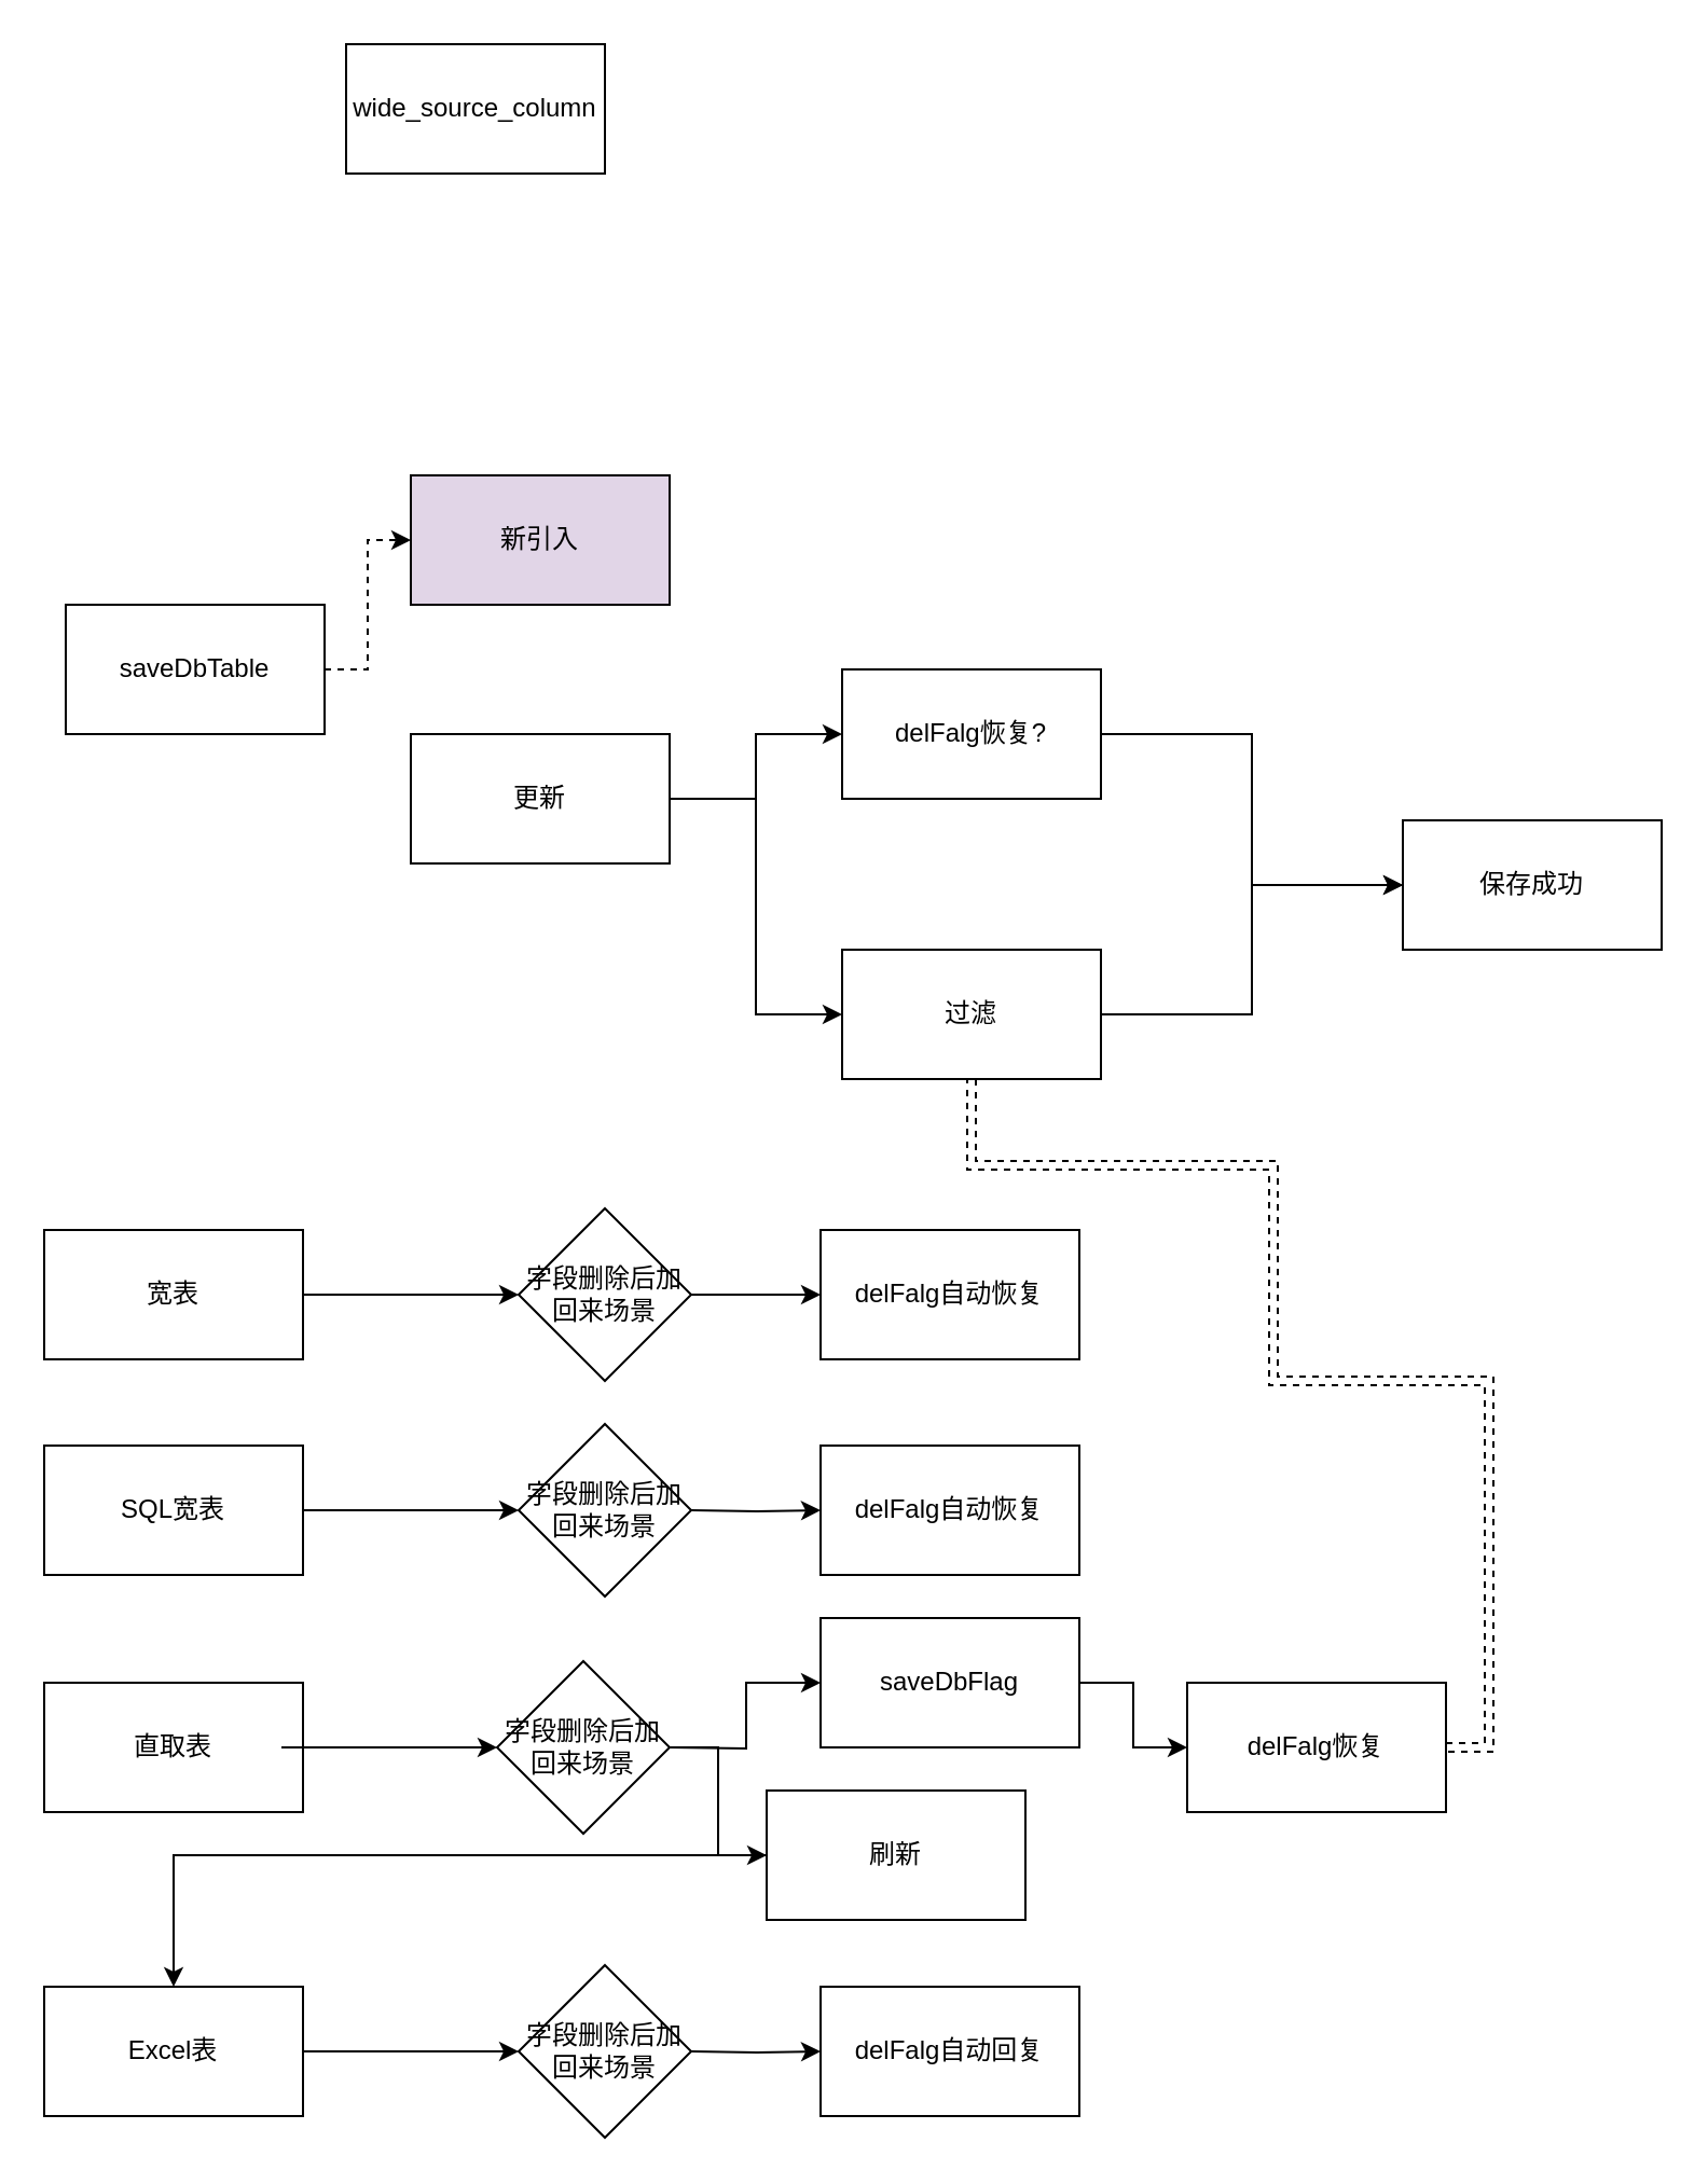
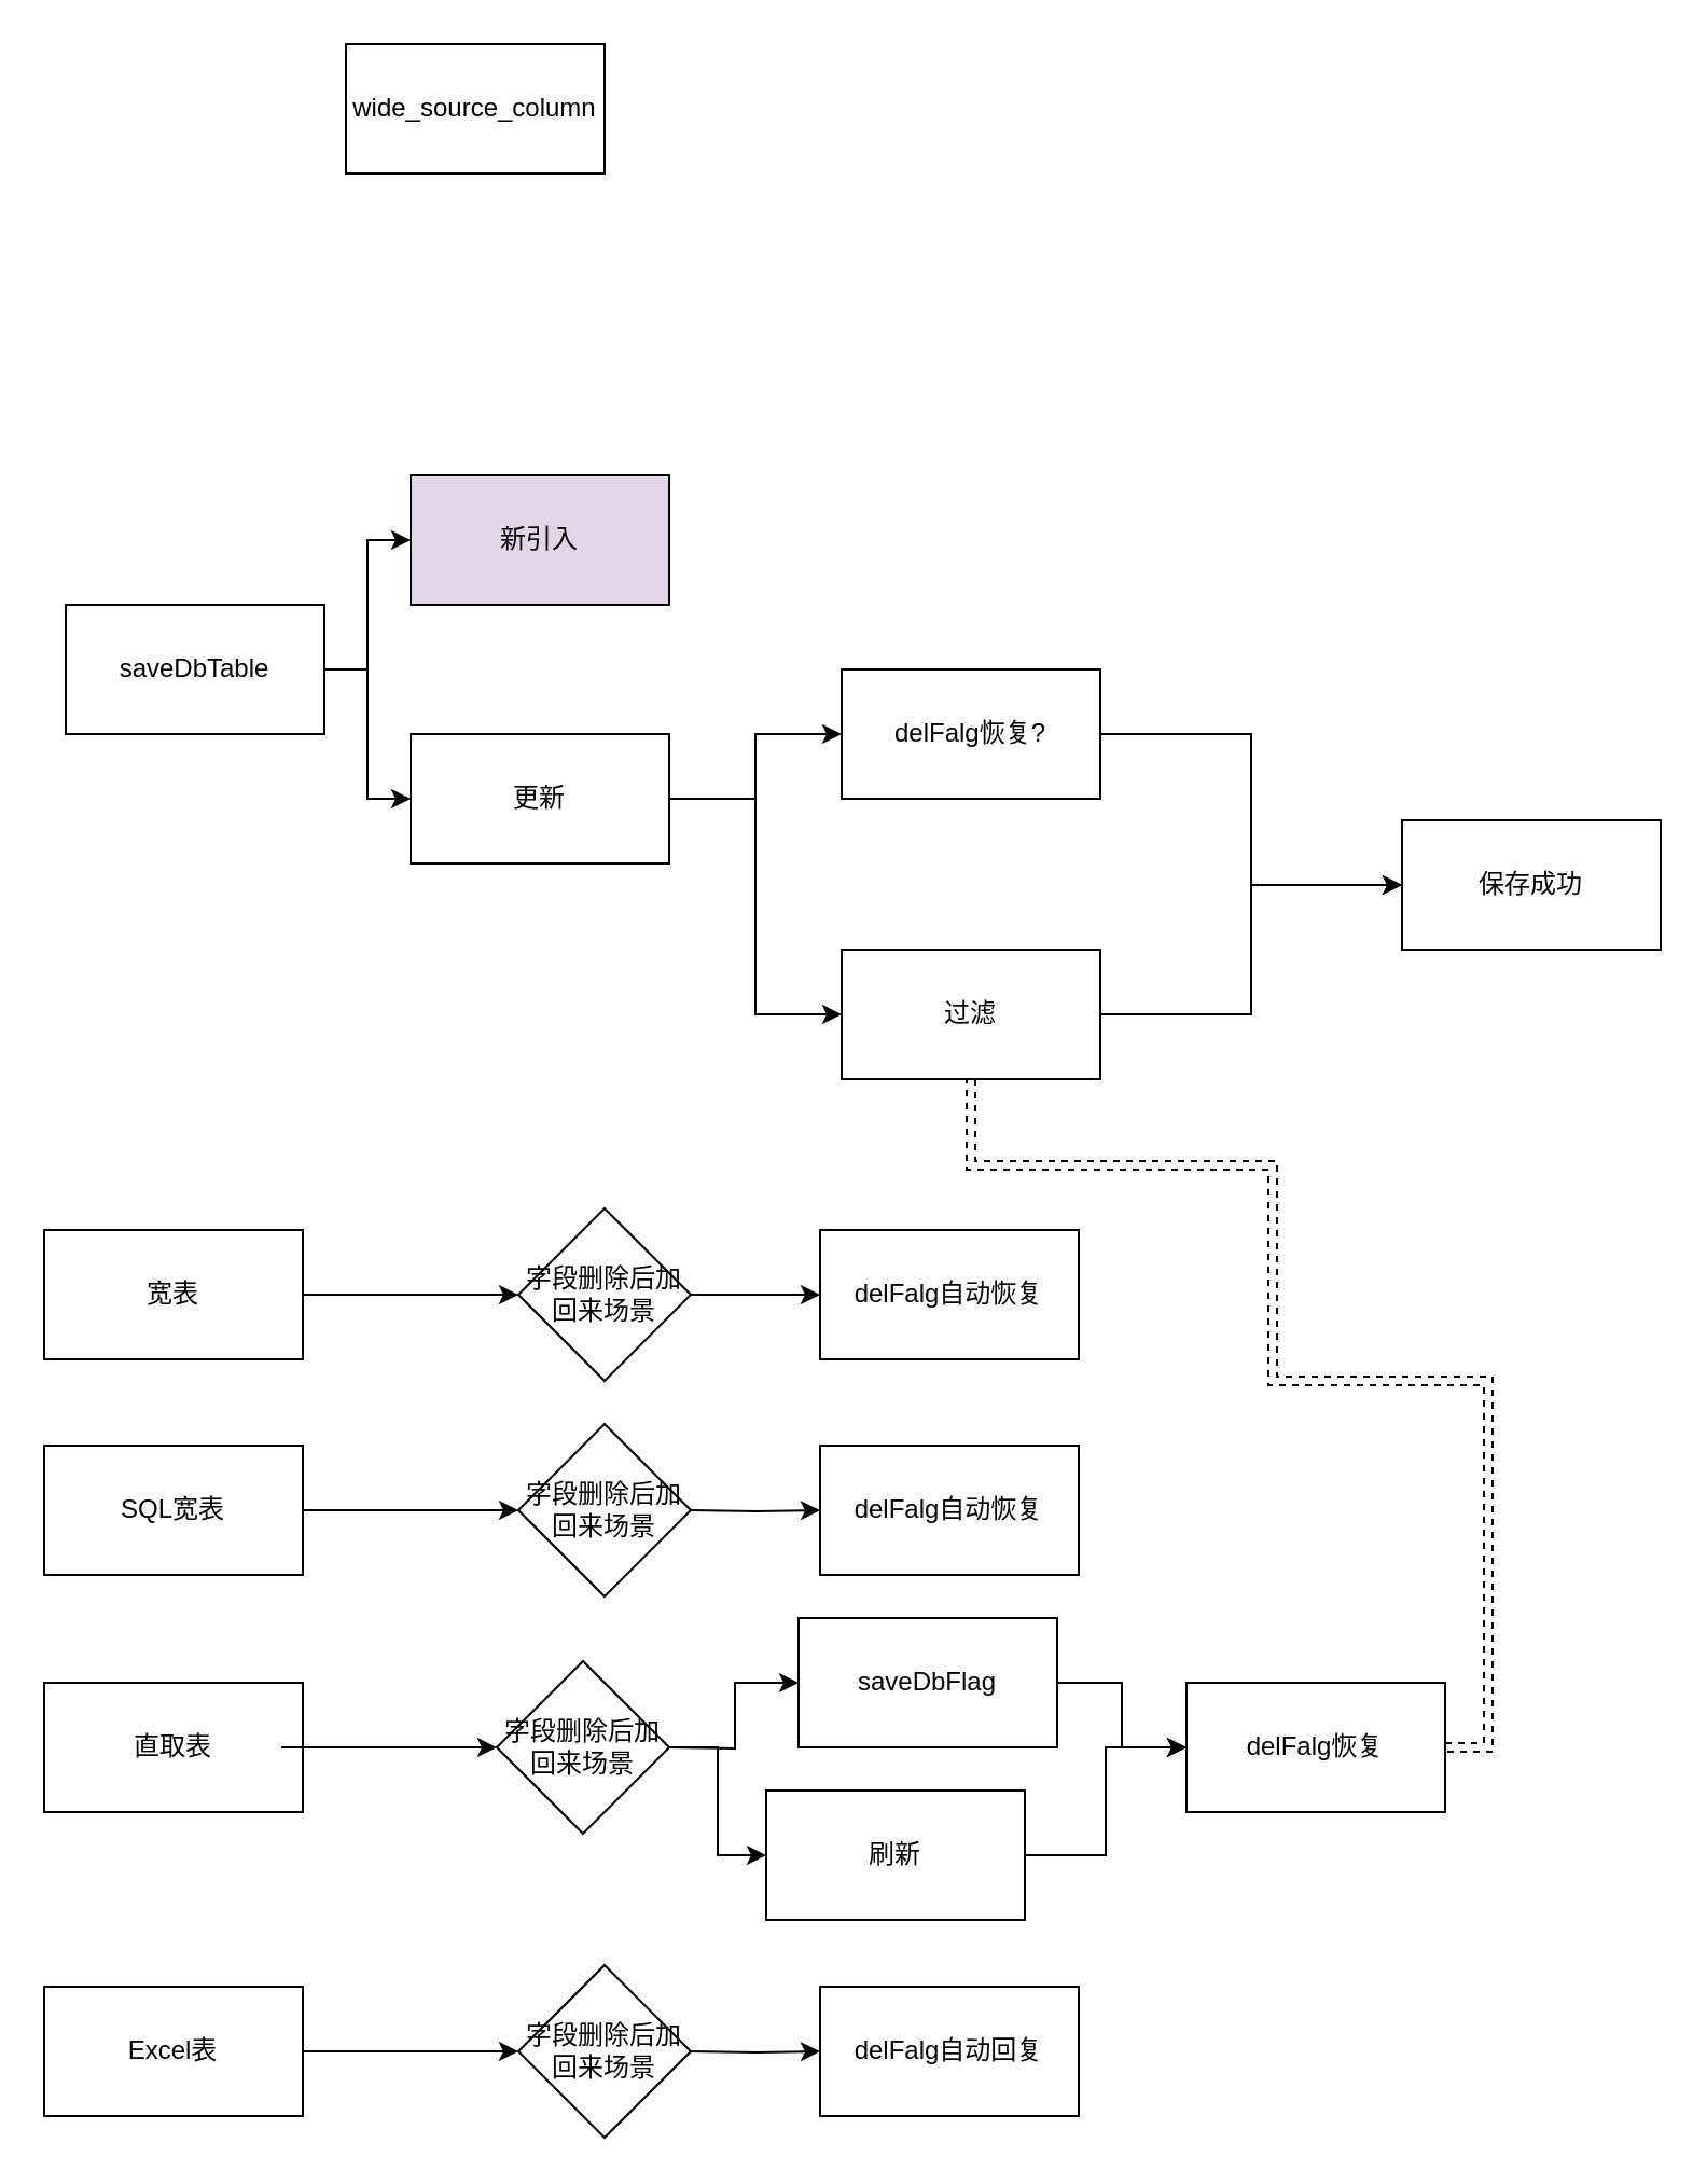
  <mxCell id="0" />
  <mxCell id="1" parent="0" />
- <mxCell id="2" style="edgeStyle=orthogonalEdgeStyle;rounded=0;orthogonalLoop=1;jettySize=auto;html=1;exitX=1;exitY=0.5;exitDx=0;exitDy=0;entryX=0;entryY=0.5;entryDx=0;entryDy=0;dashed=1;" edge="1" parent="1" source="4" target="11"><mxGeometry relative="1" as="geometry" /></mxCell>
+ <mxCell id="2" style="edgeStyle=orthogonalEdgeStyle;rounded=0;orthogonalLoop=1;jettySize=auto;html=1;exitX=1;exitY=0.5;exitDx=0;exitDy=0;entryX=0;entryY=0.5;entryDx=0;entryDy=0;" edge="1" parent="1" source="4" target="11"><mxGeometry relative="1" as="geometry" /></mxCell>
+ <mxCell id="3" style="edgeStyle=orthogonalEdgeStyle;rounded=0;orthogonalLoop=1;jettySize=auto;html=1;exitX=1;exitY=0.5;exitDx=0;exitDy=0;entryX=0;entryY=0.5;entryDx=0;entryDy=0;" edge="1" parent="1" source="4" target="10"><mxGeometry relative="1" as="geometry" /></mxCell>
  <mxCell id="4" value="saveDbTable" style="rounded=0;whiteSpace=wrap;html=1;" vertex="1" parent="1"><mxGeometry x="30" y="280" width="120" height="60" as="geometry" /></mxCell>
  <mxCell id="5" value="wide_source_column" style="rounded=0;whiteSpace=wrap;html=1;" vertex="1" parent="1"><mxGeometry x="160" y="20" width="120" height="60" as="geometry" /></mxCell>
  <mxCell id="6" value="" style="edgeStyle=orthogonalEdgeStyle;rounded=0;orthogonalLoop=1;jettySize=auto;html=1;" edge="1" parent="1" source="7" target="21"><mxGeometry relative="1" as="geometry" /></mxCell>
  <mxCell id="7" value="宽表" style="rounded=0;whiteSpace=wrap;html=1;" vertex="1" parent="1"><mxGeometry x="20" y="570" width="120" height="60" as="geometry" /></mxCell>
  <mxCell id="8" value="" style="edgeStyle=orthogonalEdgeStyle;rounded=0;orthogonalLoop=1;jettySize=auto;html=1;" edge="1" parent="1" source="10" target="13"><mxGeometry relative="1" as="geometry" /></mxCell>
  <mxCell id="9" style="edgeStyle=orthogonalEdgeStyle;rounded=0;orthogonalLoop=1;jettySize=auto;html=1;exitX=1;exitY=0.5;exitDx=0;exitDy=0;entryX=0;entryY=0.5;entryDx=0;entryDy=0;" edge="1" parent="1" source="10" target="16"><mxGeometry relative="1" as="geometry" /></mxCell>
  <mxCell id="10" value="更新" style="rounded=0;whiteSpace=wrap;html=1;" vertex="1" parent="1"><mxGeometry x="190" y="340" width="120" height="60" as="geometry" /></mxCell>
  <mxCell id="11" value="新引入" style="rounded=0;whiteSpace=wrap;html=1;fillColor=#e1d5e7;" vertex="1" parent="1"><mxGeometry x="190" y="220" width="120" height="60" as="geometry" /></mxCell>
  <mxCell id="12" style="edgeStyle=orthogonalEdgeStyle;rounded=0;orthogonalLoop=1;jettySize=auto;html=1;exitX=1;exitY=0.5;exitDx=0;exitDy=0;entryX=0;entryY=0.5;entryDx=0;entryDy=0;" edge="1" parent="1" source="13" target="40"><mxGeometry relative="1" as="geometry" /></mxCell>
  <mxCell id="13" value="delFalg恢复?" style="whiteSpace=wrap;html=1;rounded=0;" vertex="1" parent="1"><mxGeometry x="390" y="310" width="120" height="60" as="geometry" /></mxCell>
  <mxCell id="14" style="edgeStyle=orthogonalEdgeStyle;rounded=0;orthogonalLoop=1;jettySize=auto;html=1;exitX=0.5;exitY=1;exitDx=0;exitDy=0;entryX=1;entryY=0.5;entryDx=0;entryDy=0;shape=link;dashed=1;" edge="1" parent="1" source="16" target="39"><mxGeometry relative="1" as="geometry"><Array as="points"><mxPoint x="450" y="540" /><mxPoint x="590" y="540" /><mxPoint x="590" y="640" /><mxPoint x="690" y="640" /><mxPoint x="690" y="810" /></Array></mxGeometry></mxCell>
  <mxCell id="15" style="edgeStyle=orthogonalEdgeStyle;rounded=0;orthogonalLoop=1;jettySize=auto;html=1;exitX=1;exitY=0.5;exitDx=0;exitDy=0;entryX=0;entryY=0.5;entryDx=0;entryDy=0;" edge="1" parent="1" source="16" target="40"><mxGeometry relative="1" as="geometry" /></mxCell>
  <mxCell id="16" value="过滤" style="whiteSpace=wrap;html=1;rounded=0;" vertex="1" parent="1"><mxGeometry x="390" y="440" width="120" height="60" as="geometry" /></mxCell>
  <mxCell id="17" value="SQL宽表" style="rounded=0;whiteSpace=wrap;html=1;" vertex="1" parent="1"><mxGeometry x="20" y="670" width="120" height="60" as="geometry" /></mxCell>
  <mxCell id="18" value="直取表" style="rounded=0;whiteSpace=wrap;html=1;" vertex="1" parent="1"><mxGeometry x="20" y="780" width="120" height="60" as="geometry" /></mxCell>
  <mxCell id="19" value="Excel表" style="rounded=0;whiteSpace=wrap;html=1;" vertex="1" parent="1"><mxGeometry x="20" y="921" width="120" height="60" as="geometry" /></mxCell>
  <mxCell id="20" value="" style="edgeStyle=orthogonalEdgeStyle;rounded=0;orthogonalLoop=1;jettySize=auto;html=1;" edge="1" parent="1" source="21" target="22"><mxGeometry relative="1" as="geometry" /></mxCell>
  <mxCell id="21" value="字段删除后加回来场景" style="rhombus;whiteSpace=wrap;html=1;rounded=0;" vertex="1" parent="1"><mxGeometry x="240" y="560" width="80" height="80" as="geometry" /></mxCell>
  <mxCell id="22" value="delFalg自动恢复" style="whiteSpace=wrap;html=1;rounded=0;" vertex="1" parent="1"><mxGeometry x="380" y="570" width="120" height="60" as="geometry" /></mxCell>
  <mxCell id="23" value="" style="edgeStyle=orthogonalEdgeStyle;rounded=0;orthogonalLoop=1;jettySize=auto;html=1;" edge="1" parent="1"><mxGeometry relative="1" as="geometry"><mxPoint x="140" y="700" as="sourcePoint" /><mxPoint x="240" y="700" as="targetPoint" /></mxGeometry></mxCell>
  <mxCell id="24" value="" style="edgeStyle=orthogonalEdgeStyle;rounded=0;orthogonalLoop=1;jettySize=auto;html=1;" edge="1" parent="1" target="25"><mxGeometry relative="1" as="geometry"><mxPoint x="320" y="700" as="sourcePoint" /></mxGeometry></mxCell>
  <mxCell id="25" value="delFalg自动恢复" style="whiteSpace=wrap;html=1;rounded=0;" vertex="1" parent="1"><mxGeometry x="380" y="670" width="120" height="60" as="geometry" /></mxCell>
  <mxCell id="26" value="字段删除后加回来场景" style="rhombus;whiteSpace=wrap;html=1;rounded=0;" vertex="1" parent="1"><mxGeometry x="240" y="660" width="80" height="80" as="geometry" /></mxCell>
  <mxCell id="27" value="" style="edgeStyle=orthogonalEdgeStyle;rounded=0;orthogonalLoop=1;jettySize=auto;html=1;" edge="1" parent="1"><mxGeometry relative="1" as="geometry"><mxPoint x="130" y="810" as="sourcePoint" /><mxPoint x="230" y="810" as="targetPoint" /></mxGeometry></mxCell>
  <mxCell id="28" value="" style="edgeStyle=orthogonalEdgeStyle;rounded=0;orthogonalLoop=1;jettySize=auto;html=1;" edge="1" parent="1" target="30"><mxGeometry relative="1" as="geometry"><mxPoint x="310" y="810" as="sourcePoint" /></mxGeometry></mxCell>
  <mxCell id="29" style="edgeStyle=orthogonalEdgeStyle;rounded=0;orthogonalLoop=1;jettySize=auto;html=1;exitX=1;exitY=0.5;exitDx=0;exitDy=0;entryX=0;entryY=0.5;entryDx=0;entryDy=0;" edge="1" parent="1" source="30" target="39"><mxGeometry relative="1" as="geometry" /></mxCell>
- <mxCell id="30" value="saveDbFlag" style="whiteSpace=wrap;html=1;rounded=0;" vertex="1" parent="1"><mxGeometry x="380" y="750" width="120" height="60" as="geometry" /></mxCell>
+ <mxCell id="30" value="saveDbFlag" style="whiteSpace=wrap;html=1;rounded=0;" vertex="1" parent="1"><mxGeometry x="370" y="750" width="120" height="60" as="geometry" /></mxCell>
  <mxCell id="31" style="edgeStyle=orthogonalEdgeStyle;rounded=0;orthogonalLoop=1;jettySize=auto;html=1;exitX=1;exitY=0.5;exitDx=0;exitDy=0;entryX=0;entryY=0.5;entryDx=0;entryDy=0;" edge="1" parent="1" source="32" target="38"><mxGeometry relative="1" as="geometry" /></mxCell>
  <mxCell id="32" value="字段删除后加回来场景" style="rhombus;whiteSpace=wrap;html=1;rounded=0;" vertex="1" parent="1"><mxGeometry x="230" y="770" width="80" height="80" as="geometry" /></mxCell>
  <mxCell id="33" value="" style="edgeStyle=orthogonalEdgeStyle;rounded=0;orthogonalLoop=1;jettySize=auto;html=1;" edge="1" parent="1"><mxGeometry relative="1" as="geometry"><mxPoint x="140" y="951" as="sourcePoint" /><mxPoint x="240" y="951" as="targetPoint" /></mxGeometry></mxCell>
  <mxCell id="34" value="" style="edgeStyle=orthogonalEdgeStyle;rounded=0;orthogonalLoop=1;jettySize=auto;html=1;" edge="1" parent="1" target="35"><mxGeometry relative="1" as="geometry"><mxPoint x="320" y="951" as="sourcePoint" /></mxGeometry></mxCell>
  <mxCell id="35" value="delFalg自动回复" style="whiteSpace=wrap;html=1;rounded=0;" vertex="1" parent="1"><mxGeometry x="380" y="921" width="120" height="60" as="geometry" /></mxCell>
  <mxCell id="36" value="字段删除后加回来场景" style="rhombus;whiteSpace=wrap;html=1;rounded=0;" vertex="1" parent="1"><mxGeometry x="240" y="911" width="80" height="80" as="geometry" /></mxCell>
- <mxCell id="37" style="edgeStyle=orthogonalEdgeStyle;rounded=0;orthogonalLoop=1;jettySize=auto;html=1;" edge="1" parent="1" source="38" target="19"><mxGeometry relative="1" as="geometry" /></mxCell>
+ <mxCell id="37" style="edgeStyle=orthogonalEdgeStyle;rounded=0;orthogonalLoop=1;jettySize=auto;html=1;entryX=0;entryY=0.5;entryDx=0;entryDy=0;" edge="1" parent="1" source="38" target="39"><mxGeometry relative="1" as="geometry" /></mxCell>
  <mxCell id="38" value="刷新" style="whiteSpace=wrap;html=1;rounded=0;" vertex="1" parent="1"><mxGeometry x="355" y="830" width="120" height="60" as="geometry" /></mxCell>
  <mxCell id="39" value="delFalg恢复" style="whiteSpace=wrap;html=1;rounded=0;" vertex="1" parent="1"><mxGeometry x="550" y="780" width="120" height="60" as="geometry" /></mxCell>
  <mxCell id="40" value="保存成功" style="whiteSpace=wrap;html=1;rounded=0;" vertex="1" parent="1"><mxGeometry x="650" y="380" width="120" height="60" as="geometry" /></mxCell>
